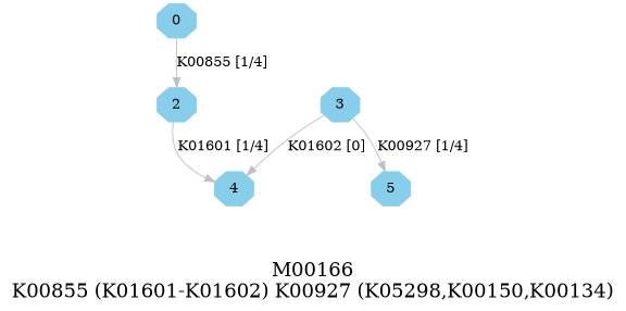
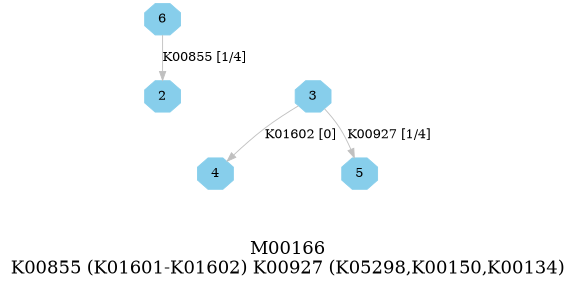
  digraph {
    fontsize=20
    label="M00166\nK00855 (K01601-K01602) K00927 (K05298,K00150,K00134)"
    node [color=skyblue shape=octagon style=filled]
    edge [color=grey]
-   0 [height=.3 width=.3]
+   0 [height=.3 width=.3 label=6]
    2 [height=.3 width=.3]
    3 [height=.3 width=.3]
    4 [height=.3 width=.3]
    5 [height=.3 width=.3]
    subgraph sub_1 {
      0
      2
      3
      4
      5
    }
    0 -> 2 [label="K00855 [1/4]"]
-   2 -> 4 [label="K01601 [1/4]"]
    3 -> 4 [label="K01602 [0]"]
    3 -> 5 [label="K00927 [1/4]"]
  }
